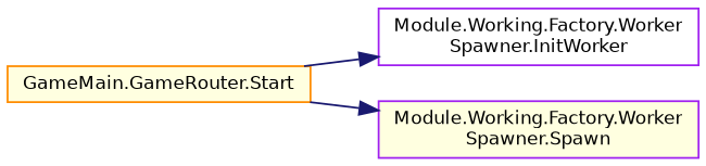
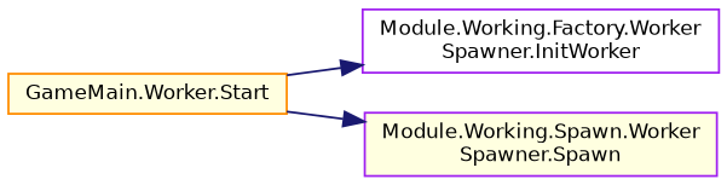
  digraph {
    rankdir=RL
    node [color=purple fillcolor=lightyellow fontname=Helvetica fontsize=10 shape=record style=filled]
    edge [color=midnightblue dir=back fontname=Helvetica fontsize=10 labelfontname=Helvetica labelfontsize=10 style=solid]
    n1 [fillcolor=white fontcolor=black height=0.2 label="Module.Working.Factory.Worker\lSpawner.InitWorker" width=0.4]
-   n2 [color=darkorange height=0.2 label="GameMain.GameRouter.Start" width=0.4]
-   n3 [height=0.2 label="Module.Working.Factory.Worker\lSpawner.Spawn" width=0.4]
+   n2 [color=darkorange height=0.2 label="GameMain.Worker.Start" width=0.4]
+   n3 [height=0.2 label="Module.Working.Spawn.Worker\lSpawner.Spawn" width=0.4]
    n1 -> n2
    n3 -> n2
  }
